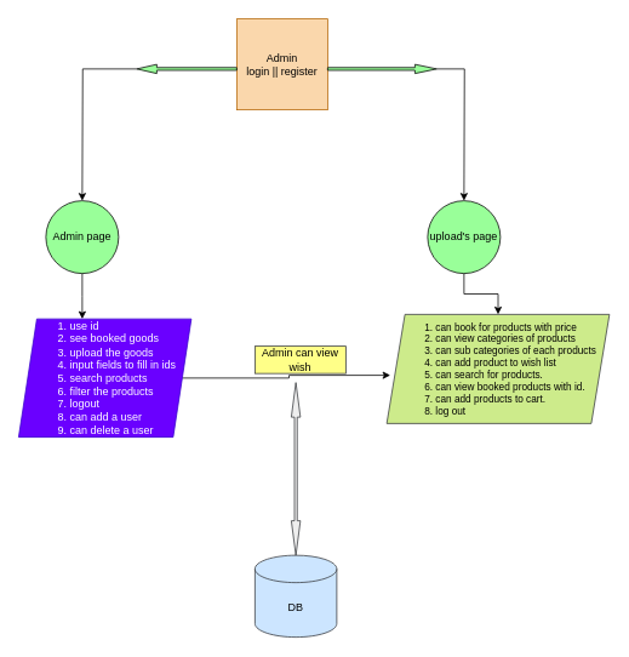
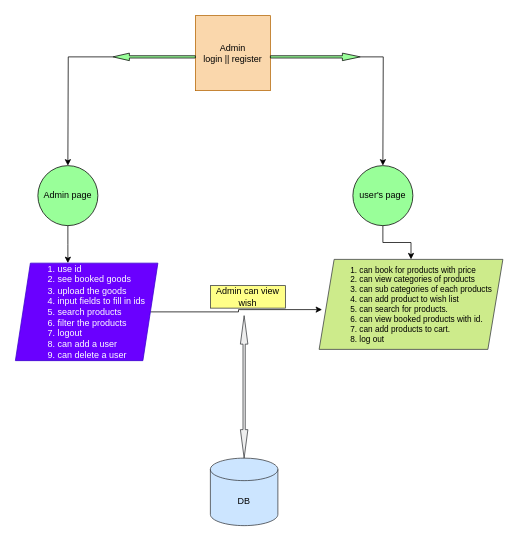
  <mxCell id="0" />
  <mxCell id="1" parent="0" />
  <mxCell id="2" value="Admin&lt;br&gt;login || register" style="whiteSpace=wrap;html=1;aspect=fixed;align=center;fillColor=#fad7ac;strokeColor=#b46504;" vertex="1" parent="1"><mxGeometry x="260" y="20" width="100" height="100" as="geometry" /></mxCell>
  <mxCell id="3" style="edgeStyle=orthogonalEdgeStyle;rounded=0;orthogonalLoop=1;jettySize=auto;html=1;" edge="1" parent="1" source="4"><mxGeometry relative="1" as="geometry"><mxPoint x="90" y="220" as="targetPoint" /></mxGeometry></mxCell>
  <mxCell id="4" value="" style="shape=singleArrow;direction=west;whiteSpace=wrap;html=1;fillColor=#99FF99;align=center;" vertex="1" parent="1"><mxGeometry x="150" y="70" width="110" height="10" as="geometry" /></mxCell>
  <mxCell id="5" style="edgeStyle=orthogonalEdgeStyle;rounded=0;orthogonalLoop=1;jettySize=auto;html=1;exitX=1;exitY=0.5;exitDx=0;exitDy=0;exitPerimeter=0;" edge="1" parent="1" source="6"><mxGeometry relative="1" as="geometry"><mxPoint x="510" y="220" as="targetPoint" /></mxGeometry></mxCell>
  <mxCell id="6" value="" style="shape=singleArrow;whiteSpace=wrap;html=1;fillColor=#99FF99;align=center;" vertex="1" parent="1"><mxGeometry x="360" y="70" width="120" height="10" as="geometry" /></mxCell>
  <mxCell id="7" style="edgeStyle=orthogonalEdgeStyle;rounded=0;orthogonalLoop=1;jettySize=auto;html=1;" edge="1" parent="1" source="8"><mxGeometry relative="1" as="geometry"><mxPoint x="90" y="350" as="targetPoint" /></mxGeometry></mxCell>
  <mxCell id="8" value="Admin page" style="ellipse;whiteSpace=wrap;html=1;aspect=fixed;fillColor=#99FF99;align=center;" vertex="1" parent="1"><mxGeometry x="50" y="220" width="80" height="80" as="geometry" /></mxCell>
  <mxCell id="9" style="edgeStyle=orthogonalEdgeStyle;rounded=0;orthogonalLoop=1;jettySize=auto;html=1;entryX=0.5;entryY=0;entryDx=0;entryDy=0;" edge="1" parent="1" source="10" target="13"><mxGeometry relative="1" as="geometry" /></mxCell>
- <mxCell id="10" value="upload's page" style="ellipse;whiteSpace=wrap;html=1;aspect=fixed;fillColor=#99FF99;align=center;" vertex="1" parent="1"><mxGeometry x="470" y="220" width="80" height="80" as="geometry" /></mxCell>
+ <mxCell id="10" value="user's page" style="ellipse;whiteSpace=wrap;html=1;aspect=fixed;fillColor=#99FF99;align=center;" vertex="1" parent="1"><mxGeometry x="470" y="220" width="80" height="80" as="geometry" /></mxCell>
  <mxCell id="11" value="" style="edgeStyle=orthogonalEdgeStyle;rounded=0;orthogonalLoop=1;jettySize=auto;html=1;entryX=0.016;entryY=0.558;entryDx=0;entryDy=0;entryPerimeter=0;" edge="1" parent="1" source="12" target="13"><mxGeometry relative="1" as="geometry"><mxPoint x="300" y="415" as="targetPoint" /></mxGeometry></mxCell>
  <mxCell id="12" value="&lt;ol&gt;&lt;li style=&quot;text-align: justify&quot;&gt;use id&lt;/li&gt;&lt;li style=&quot;text-align: justify&quot;&gt;see booked goods&lt;/li&gt;&lt;li style=&quot;text-align: justify&quot;&gt;upload the goods&lt;/li&gt;&lt;li&gt;input fields to fill in ids&lt;/li&gt;&lt;li style=&quot;text-align: justify&quot;&gt;search products&lt;/li&gt;&lt;li style=&quot;text-align: justify&quot;&gt;filter the products&lt;/li&gt;&lt;li style=&quot;text-align: justify&quot;&gt;logout&lt;/li&gt;&lt;li style=&quot;text-align: justify&quot;&gt;can add a user&lt;/li&gt;&lt;li style=&quot;text-align: justify&quot;&gt;can delete a user&lt;/li&gt;&lt;/ol&gt;" style="shape=parallelogram;perimeter=parallelogramPerimeter;whiteSpace=wrap;html=1;fixedSize=1;fillColor=#6a00ff;align=center;strokeColor=#3700CC;fontColor=#ffffff;" vertex="1" parent="1"><mxGeometry x="20" y="350" width="190" height="130" as="geometry" /></mxCell>
  <mxCell id="13" value="&lt;ol&gt;&lt;li style=&quot;text-align: justify ; font-size: 11px&quot;&gt;can book for products with price&lt;/li&gt;&lt;li style=&quot;text-align: justify ; font-size: 11px&quot;&gt;can view categories of products&lt;/li&gt;&lt;li style=&quot;text-align: justify ; font-size: 11px&quot;&gt;can sub categories of each products&lt;/li&gt;&lt;li style=&quot;text-align: justify ; font-size: 11px&quot;&gt;can add product to wish list&lt;/li&gt;&lt;li style=&quot;text-align: justify ; font-size: 11px&quot;&gt;can search for products.&lt;/li&gt;&lt;li style=&quot;text-align: justify ; font-size: 11px&quot;&gt;can view booked products with id.&lt;/li&gt;&lt;li style=&quot;text-align: justify ; font-size: 11px&quot;&gt;can add products to cart.&lt;/li&gt;&lt;li style=&quot;text-align: justify ; font-size: 11px&quot;&gt;log out&lt;/li&gt;&lt;/ol&gt;" style="shape=parallelogram;perimeter=parallelogramPerimeter;whiteSpace=wrap;html=1;fixedSize=1;fillColor=#cdeb8b;align=center;strokeColor=#36393d;" vertex="1" parent="1"><mxGeometry x="425" y="345" width="245" height="120" as="geometry" /></mxCell>
  <mxCell id="14" value="DB" style="shape=cylinder3;whiteSpace=wrap;html=1;boundedLbl=1;backgroundOutline=1;size=15;fillColor=#cce5ff;align=center;strokeColor=#36393d;" vertex="1" parent="1"><mxGeometry x="280" y="610" width="90" height="90" as="geometry" /></mxCell>
  <mxCell id="15" value="" style="shape=doubleArrow;direction=south;whiteSpace=wrap;html=1;fillColor=#eeeeee;align=center;strokeColor=#36393d;" vertex="1" parent="1"><mxGeometry x="320" y="420" width="10" height="190" as="geometry" /></mxCell>
  <mxCell id="16" value="Admin can view wish" style="text;html=1;strokeColor=#36393d;fillColor=#ffff88;align=center;verticalAlign=middle;whiteSpace=wrap;rounded=0;" vertex="1" parent="1"><mxGeometry x="280" y="380" width="100" height="30" as="geometry" /></mxCell>
